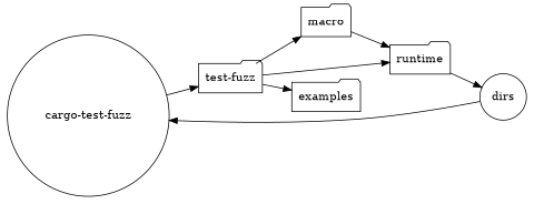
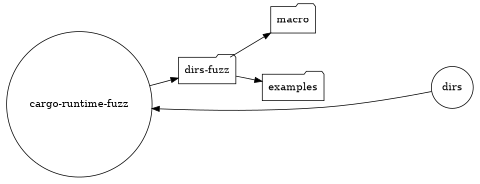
  digraph {
    rankdir=LR
    node [shape=folder]
-   "cargo-test-fuzz" [shape=circle]
-   "test-fuzz"
+   "cargo-test-fuzz" [shape=circle label="cargo-runtime-fuzz"]
+   "test-fuzz" [label="dirs-fuzz"]
    dirs [shape=circle]
    macro
-   runtime
    examples
    "cargo-test-fuzz" -> "test-fuzz"
    "test-fuzz" -> macro
-   "test-fuzz" -> runtime
    "test-fuzz" -> examples
    dirs -> "cargo-test-fuzz"
-   macro -> runtime
-   runtime -> dirs
  }
